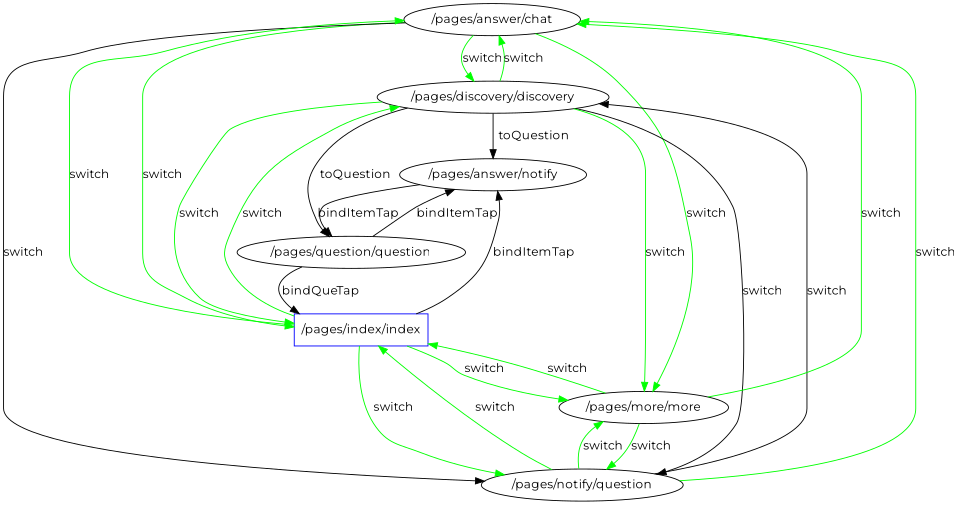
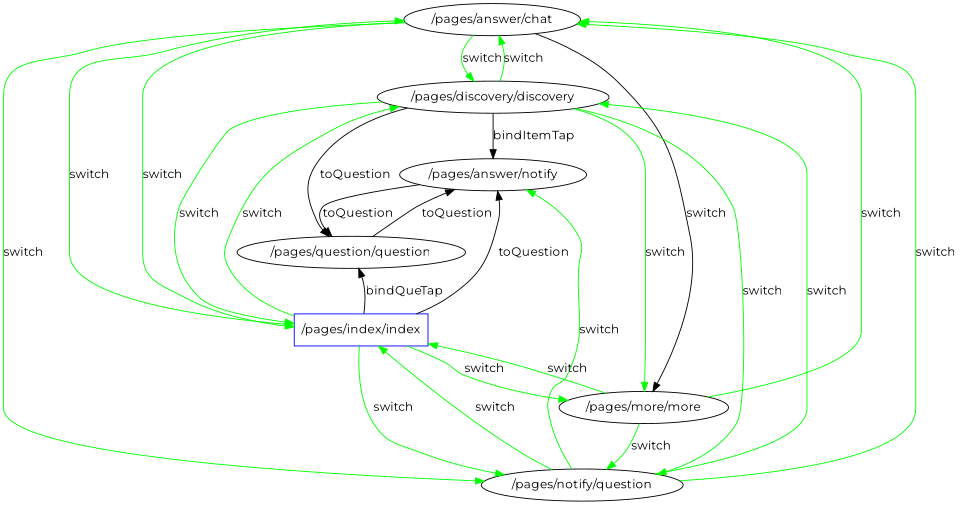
  digraph {
    fontname=Montserrat
    node [fontname=Montserrat]
    edge [color=green fontname=Montserrat]
    n1 [label="/pages/answer/chat"]
    n2 [label="/pages/discovery/discovery"]
    n3 [color=blue label="/pages/index/index" shape=rectangle]
    n4 [label="/pages/notify/question"]
    n5 [label="/pages/more/more"]
    n6 [label="/pages/question/question"]
    n7 [label="/pages/answer/notify"]
    n1 -> n2 [label=switch]
    n1 -> n3 [label=switch]
-   n1 -> n4 [color=black label=switch]
-   n1 -> n5 [label=switch]
+   n1 -> n4 [label=switch]
+   n1 -> n5 [color=black label=switch]
    n2 -> n1 [label=switch]
    n2 -> n3 [label=switch]
-   n2 -> n4 [color=black label=switch]
+   n2 -> n4 [label=switch]
    n2 -> n5 [label=switch]
    n2 -> n6 [label=toQuestion color=""]
-   n2 -> n7 [label=toQuestion color=""]
+   n2 -> n7 [label=bindItemTap color=""]
    n3 -> n1 [label=switch]
    n3 -> n2 [label=switch]
    n3 -> n4 [label=switch]
    n3 -> n5 [label=switch]
-   n6 -> n3 [label=bindQueTap color=""]
-   n3 -> n7 [label=bindItemTap color=""]
+   n3 -> n6 [label=bindQueTap color=""]
+   n3 -> n7 [label=toQuestion color=""]
    n4 -> n1 [label=switch]
-   n4 -> n2 [color=black label=switch]
+   n4 -> n2 [label=switch]
    n4 -> n3 [label=switch]
-   n4 -> n5 [label=switch]
+   n4 -> n7 [label=switch]
    n5 -> n1 [label=switch]
    n5 -> n3 [label=switch]
    n5 -> n4 [label=switch]
-   n6 -> n7 [label=bindItemTap color=""]
-   n7 -> n6 [label=bindItemTap color=""]
+   n6 -> n7 [label=toQuestion color=""]
+   n7 -> n6 [label=toQuestion color=""]
  }
